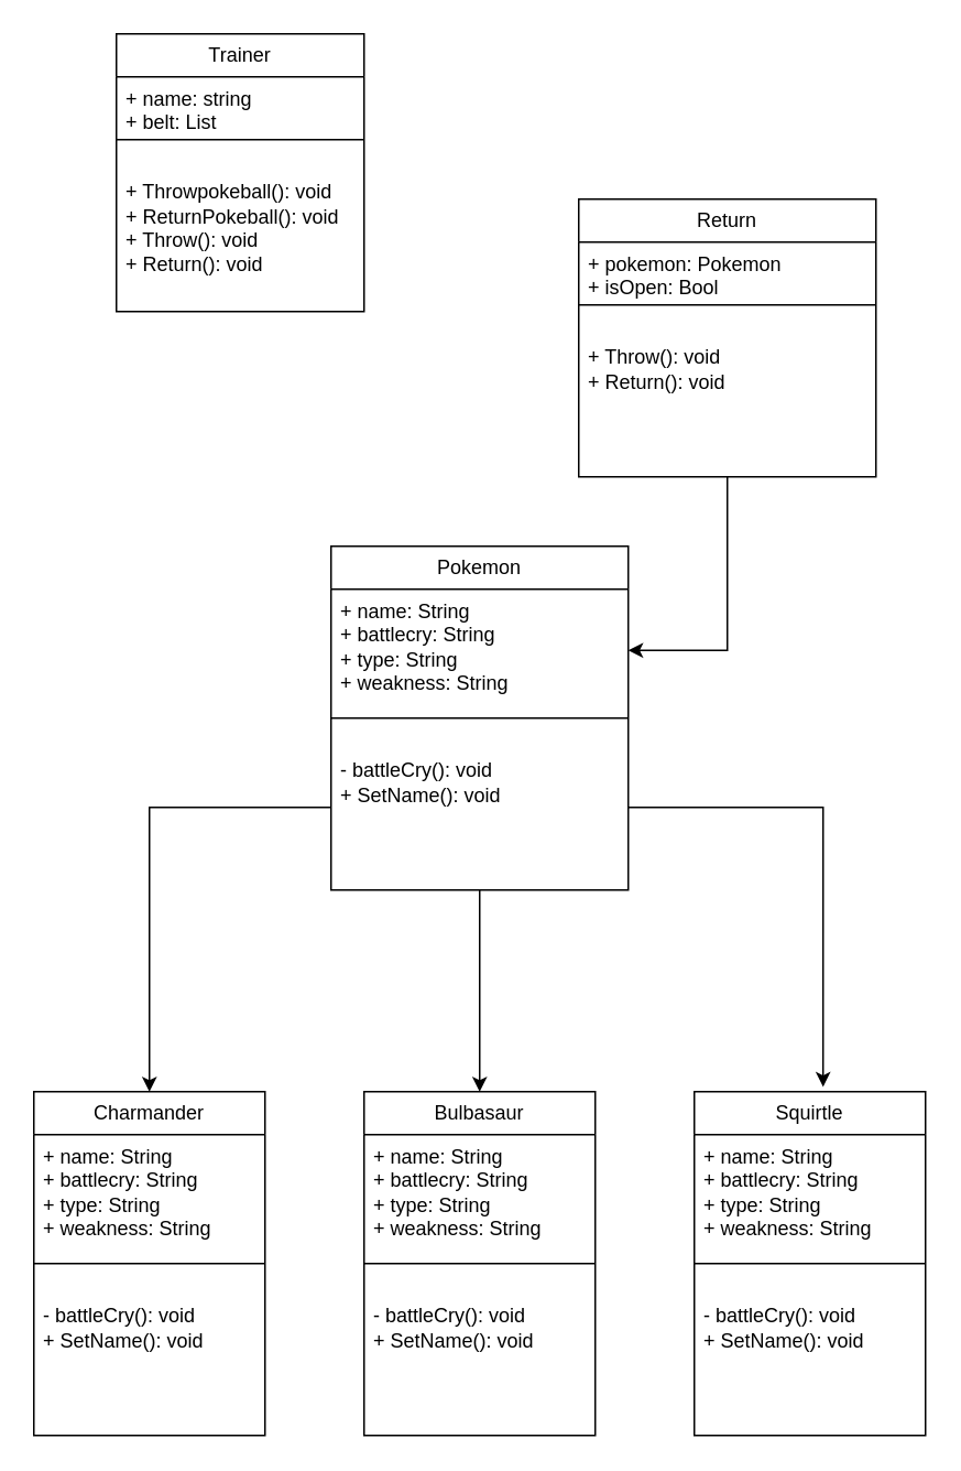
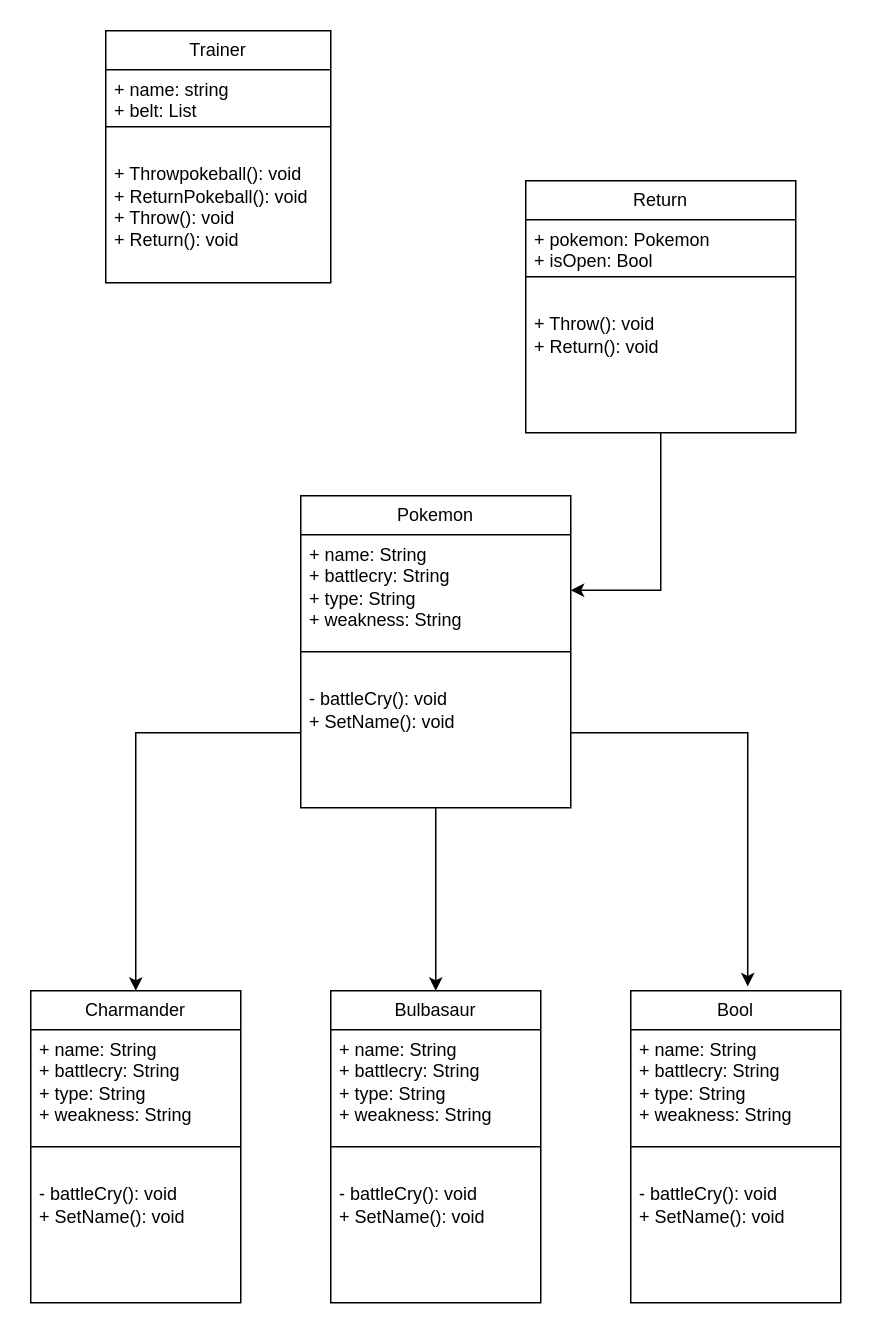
  <mxCell id="0" />
  <mxCell id="1" parent="0" />
  <mxCell id="2" value="Trainer" style="swimlane;fontStyle=0;childLayout=stackLayout;horizontal=1;startSize=26;fillColor=none;horizontalStack=0;resizeParent=1;resizeParentMax=0;resizeLast=0;collapsible=1;marginBottom=0;whiteSpace=wrap;html=1;" vertex="1" parent="1"><mxGeometry x="70" y="20" width="150" height="168" as="geometry" /></mxCell>
  <mxCell id="3" value="+ name: string&lt;div&gt;+ belt: List&lt;/div&gt;" style="text;strokeColor=none;fillColor=none;align=left;verticalAlign=top;spacingLeft=4;spacingRight=4;overflow=hidden;rotatable=0;points=[[0,0.5],[1,0.5]];portConstraint=eastwest;whiteSpace=wrap;html=1;" vertex="1" parent="2"><mxGeometry y="26" width="150" height="34" as="geometry" /></mxCell>
  <mxCell id="4" value="" style="line;strokeWidth=1;fillColor=none;align=left;verticalAlign=middle;spacingTop=-1;spacingLeft=3;spacingRight=3;rotatable=0;labelPosition=right;points=[];portConstraint=eastwest;strokeColor=inherit;" vertex="1" parent="2"><mxGeometry y="60" width="150" height="8" as="geometry" /></mxCell>
  <mxCell id="5" value="&lt;div&gt;&lt;br&gt;&lt;/div&gt;&lt;div&gt;+ Throwpokeball(): void&lt;/div&gt;&lt;div&gt;+ ReturnPokeball(): void&lt;/div&gt;&lt;div&gt;+ Throw(): void&lt;/div&gt;&lt;div&gt;+ Return(): void&lt;/div&gt;" style="text;strokeColor=none;fillColor=none;align=left;verticalAlign=top;spacingLeft=4;spacingRight=4;overflow=hidden;rotatable=0;points=[[0,0.5],[1,0.5]];portConstraint=eastwest;whiteSpace=wrap;html=1;" vertex="1" parent="2"><mxGeometry y="68" width="150" height="100" as="geometry" /></mxCell>
  <mxCell id="6" style="edgeStyle=orthogonalEdgeStyle;rounded=0;orthogonalLoop=1;jettySize=auto;html=1;" edge="1" parent="1" source="7" target="13"><mxGeometry relative="1" as="geometry" /></mxCell>
  <mxCell id="7" value="Return" style="swimlane;fontStyle=0;childLayout=stackLayout;horizontal=1;startSize=26;fillColor=none;horizontalStack=0;resizeParent=1;resizeParentMax=0;resizeLast=0;collapsible=1;marginBottom=0;whiteSpace=wrap;html=1;" vertex="1" parent="1"><mxGeometry x="350" y="120" width="180" height="168" as="geometry" /></mxCell>
  <mxCell id="8" value="+ pokemon: Pokemon&lt;div&gt;+ isOpen: Bool&lt;/div&gt;" style="text;strokeColor=none;fillColor=none;align=left;verticalAlign=top;spacingLeft=4;spacingRight=4;overflow=hidden;rotatable=0;points=[[0,0.5],[1,0.5]];portConstraint=eastwest;whiteSpace=wrap;html=1;" vertex="1" parent="7"><mxGeometry y="26" width="180" height="34" as="geometry" /></mxCell>
  <mxCell id="9" value="" style="line;strokeWidth=1;fillColor=none;align=left;verticalAlign=middle;spacingTop=-1;spacingLeft=3;spacingRight=3;rotatable=0;labelPosition=right;points=[];portConstraint=eastwest;strokeColor=inherit;" vertex="1" parent="7"><mxGeometry y="60" width="180" height="8" as="geometry" /></mxCell>
  <mxCell id="10" value="&lt;div&gt;&lt;br&gt;&lt;/div&gt;&lt;div&gt;&lt;span style=&quot;background-color: transparent; color: light-dark(rgb(0, 0, 0), rgb(255, 255, 255));&quot;&gt;+ Throw(): void&lt;/span&gt;&lt;/div&gt;&lt;div&gt;+ Return(): void&lt;/div&gt;" style="text;strokeColor=none;fillColor=none;align=left;verticalAlign=top;spacingLeft=4;spacingRight=4;overflow=hidden;rotatable=0;points=[[0,0.5],[1,0.5]];portConstraint=eastwest;whiteSpace=wrap;html=1;" vertex="1" parent="7"><mxGeometry y="68" width="180" height="100" as="geometry" /></mxCell>
  <mxCell id="11" style="edgeStyle=orthogonalEdgeStyle;rounded=0;orthogonalLoop=1;jettySize=auto;html=1;entryX=0.5;entryY=0;entryDx=0;entryDy=0;" edge="1" parent="1" source="12" target="20"><mxGeometry relative="1" as="geometry" /></mxCell>
  <mxCell id="12" value="Pokemon" style="swimlane;fontStyle=0;childLayout=stackLayout;horizontal=1;startSize=26;fillColor=none;horizontalStack=0;resizeParent=1;resizeParentMax=0;resizeLast=0;collapsible=1;marginBottom=0;whiteSpace=wrap;html=1;" vertex="1" parent="1"><mxGeometry x="200" y="330" width="180" height="208" as="geometry" /></mxCell>
  <mxCell id="13" value="+ name: String&lt;div&gt;&lt;span style=&quot;background-color: transparent; color: light-dark(rgb(0, 0, 0), rgb(255, 255, 255));&quot;&gt;+ battlecry: String&lt;/span&gt;&lt;/div&gt;&lt;div&gt;&lt;span style=&quot;background-color: transparent; color: light-dark(rgb(0, 0, 0), rgb(255, 255, 255));&quot;&gt;+ type: String&lt;/span&gt;&lt;/div&gt;&lt;div&gt;&lt;span style=&quot;background-color: transparent; color: light-dark(rgb(0, 0, 0), rgb(255, 255, 255));&quot;&gt;+ weakness: String&lt;/span&gt;&lt;/div&gt;" style="text;strokeColor=none;fillColor=none;align=left;verticalAlign=top;spacingLeft=4;spacingRight=4;overflow=hidden;rotatable=0;points=[[0,0.5],[1,0.5]];portConstraint=eastwest;whiteSpace=wrap;html=1;" vertex="1" parent="12"><mxGeometry y="26" width="180" height="74" as="geometry" /></mxCell>
  <mxCell id="14" value="" style="line;strokeWidth=1;fillColor=none;align=left;verticalAlign=middle;spacingTop=-1;spacingLeft=3;spacingRight=3;rotatable=0;labelPosition=right;points=[];portConstraint=eastwest;strokeColor=inherit;" vertex="1" parent="12"><mxGeometry y="100" width="180" height="8" as="geometry" /></mxCell>
  <mxCell id="15" value="&lt;div&gt;&lt;br&gt;&lt;/div&gt;&lt;div&gt;&lt;span style=&quot;background-color: transparent; color: light-dark(rgb(0, 0, 0), rgb(255, 255, 255));&quot;&gt;- battleCry(): void&lt;/span&gt;&lt;/div&gt;&lt;div&gt;+ SetName(): void&lt;/div&gt;" style="text;strokeColor=none;fillColor=none;align=left;verticalAlign=top;spacingLeft=4;spacingRight=4;overflow=hidden;rotatable=0;points=[[0,0.5],[1,0.5]];portConstraint=eastwest;whiteSpace=wrap;html=1;" vertex="1" parent="12"><mxGeometry y="108" width="180" height="100" as="geometry" /></mxCell>
  <mxCell id="16" value="Charmander" style="swimlane;fontStyle=0;childLayout=stackLayout;horizontal=1;startSize=26;fillColor=none;horizontalStack=0;resizeParent=1;resizeParentMax=0;resizeLast=0;collapsible=1;marginBottom=0;whiteSpace=wrap;html=1;" vertex="1" parent="1"><mxGeometry x="20" y="660" width="140" height="208" as="geometry" /></mxCell>
  <mxCell id="17" value="+ name: String&lt;div&gt;&lt;span style=&quot;background-color: transparent; color: light-dark(rgb(0, 0, 0), rgb(255, 255, 255));&quot;&gt;+ battlecry: String&lt;/span&gt;&lt;/div&gt;&lt;div&gt;&lt;span style=&quot;background-color: transparent; color: light-dark(rgb(0, 0, 0), rgb(255, 255, 255));&quot;&gt;+ type: String&lt;/span&gt;&lt;/div&gt;&lt;div&gt;&lt;span style=&quot;background-color: transparent; color: light-dark(rgb(0, 0, 0), rgb(255, 255, 255));&quot;&gt;+ weakness: String&lt;/span&gt;&lt;/div&gt;" style="text;strokeColor=none;fillColor=none;align=left;verticalAlign=top;spacingLeft=4;spacingRight=4;overflow=hidden;rotatable=0;points=[[0,0.5],[1,0.5]];portConstraint=eastwest;whiteSpace=wrap;html=1;" vertex="1" parent="16"><mxGeometry y="26" width="140" height="74" as="geometry" /></mxCell>
  <mxCell id="18" value="" style="line;strokeWidth=1;fillColor=none;align=left;verticalAlign=middle;spacingTop=-1;spacingLeft=3;spacingRight=3;rotatable=0;labelPosition=right;points=[];portConstraint=eastwest;strokeColor=inherit;" vertex="1" parent="16"><mxGeometry y="100" width="140" height="8" as="geometry" /></mxCell>
  <mxCell id="19" value="&lt;div&gt;&lt;br&gt;&lt;/div&gt;&lt;div&gt;&lt;span style=&quot;background-color: transparent; color: light-dark(rgb(0, 0, 0), rgb(255, 255, 255));&quot;&gt;- battleCry(): void&lt;/span&gt;&lt;/div&gt;&lt;div&gt;+ SetName(): void&lt;/div&gt;" style="text;strokeColor=none;fillColor=none;align=left;verticalAlign=top;spacingLeft=4;spacingRight=4;overflow=hidden;rotatable=0;points=[[0,0.5],[1,0.5]];portConstraint=eastwest;whiteSpace=wrap;html=1;" vertex="1" parent="16"><mxGeometry y="108" width="140" height="100" as="geometry" /></mxCell>
  <mxCell id="20" value="Bulbasaur" style="swimlane;fontStyle=0;childLayout=stackLayout;horizontal=1;startSize=26;fillColor=none;horizontalStack=0;resizeParent=1;resizeParentMax=0;resizeLast=0;collapsible=1;marginBottom=0;whiteSpace=wrap;html=1;" vertex="1" parent="1"><mxGeometry x="220" y="660" width="140" height="208" as="geometry" /></mxCell>
  <mxCell id="21" value="+ name: String&lt;div&gt;&lt;span style=&quot;background-color: transparent; color: light-dark(rgb(0, 0, 0), rgb(255, 255, 255));&quot;&gt;+ battlecry: String&lt;/span&gt;&lt;/div&gt;&lt;div&gt;&lt;span style=&quot;background-color: transparent; color: light-dark(rgb(0, 0, 0), rgb(255, 255, 255));&quot;&gt;+ type: String&lt;/span&gt;&lt;/div&gt;&lt;div&gt;&lt;span style=&quot;background-color: transparent; color: light-dark(rgb(0, 0, 0), rgb(255, 255, 255));&quot;&gt;+ weakness: String&lt;/span&gt;&lt;/div&gt;" style="text;strokeColor=none;fillColor=none;align=left;verticalAlign=top;spacingLeft=4;spacingRight=4;overflow=hidden;rotatable=0;points=[[0,0.5],[1,0.5]];portConstraint=eastwest;whiteSpace=wrap;html=1;" vertex="1" parent="20"><mxGeometry y="26" width="140" height="74" as="geometry" /></mxCell>
  <mxCell id="22" value="" style="line;strokeWidth=1;fillColor=none;align=left;verticalAlign=middle;spacingTop=-1;spacingLeft=3;spacingRight=3;rotatable=0;labelPosition=right;points=[];portConstraint=eastwest;strokeColor=inherit;" vertex="1" parent="20"><mxGeometry y="100" width="140" height="8" as="geometry" /></mxCell>
  <mxCell id="23" value="&lt;div&gt;&lt;br&gt;&lt;/div&gt;&lt;div&gt;&lt;span style=&quot;background-color: transparent; color: light-dark(rgb(0, 0, 0), rgb(255, 255, 255));&quot;&gt;- battleCry(): void&lt;/span&gt;&lt;/div&gt;&lt;div&gt;+ SetName(): void&lt;/div&gt;" style="text;strokeColor=none;fillColor=none;align=left;verticalAlign=top;spacingLeft=4;spacingRight=4;overflow=hidden;rotatable=0;points=[[0,0.5],[1,0.5]];portConstraint=eastwest;whiteSpace=wrap;html=1;" vertex="1" parent="20"><mxGeometry y="108" width="140" height="100" as="geometry" /></mxCell>
- <mxCell id="24" value="Squirtle" style="swimlane;fontStyle=0;childLayout=stackLayout;horizontal=1;startSize=26;fillColor=none;horizontalStack=0;resizeParent=1;resizeParentMax=0;resizeLast=0;collapsible=1;marginBottom=0;whiteSpace=wrap;html=1;" vertex="1" parent="1"><mxGeometry x="420" y="660" width="140" height="208" as="geometry" /></mxCell>
+ <mxCell id="24" value="Bool" style="swimlane;fontStyle=0;childLayout=stackLayout;horizontal=1;startSize=26;fillColor=none;horizontalStack=0;resizeParent=1;resizeParentMax=0;resizeLast=0;collapsible=1;marginBottom=0;whiteSpace=wrap;html=1;" vertex="1" parent="1"><mxGeometry x="420" y="660" width="140" height="208" as="geometry" /></mxCell>
  <mxCell id="25" value="+ name: String&lt;div&gt;&lt;span style=&quot;background-color: transparent; color: light-dark(rgb(0, 0, 0), rgb(255, 255, 255));&quot;&gt;+ battlecry: String&lt;/span&gt;&lt;/div&gt;&lt;div&gt;&lt;span style=&quot;background-color: transparent; color: light-dark(rgb(0, 0, 0), rgb(255, 255, 255));&quot;&gt;+ type: String&lt;/span&gt;&lt;/div&gt;&lt;div&gt;&lt;span style=&quot;background-color: transparent; color: light-dark(rgb(0, 0, 0), rgb(255, 255, 255));&quot;&gt;+ weakness: String&lt;/span&gt;&lt;/div&gt;" style="text;strokeColor=none;fillColor=none;align=left;verticalAlign=top;spacingLeft=4;spacingRight=4;overflow=hidden;rotatable=0;points=[[0,0.5],[1,0.5]];portConstraint=eastwest;whiteSpace=wrap;html=1;" vertex="1" parent="24"><mxGeometry y="26" width="140" height="74" as="geometry" /></mxCell>
  <mxCell id="26" value="" style="line;strokeWidth=1;fillColor=none;align=left;verticalAlign=middle;spacingTop=-1;spacingLeft=3;spacingRight=3;rotatable=0;labelPosition=right;points=[];portConstraint=eastwest;strokeColor=inherit;" vertex="1" parent="24"><mxGeometry y="100" width="140" height="8" as="geometry" /></mxCell>
  <mxCell id="27" value="&lt;div&gt;&lt;br&gt;&lt;/div&gt;&lt;div&gt;&lt;span style=&quot;background-color: transparent; color: light-dark(rgb(0, 0, 0), rgb(255, 255, 255));&quot;&gt;- battleCry(): void&lt;/span&gt;&lt;/div&gt;&lt;div&gt;+ SetName(): void&lt;/div&gt;" style="text;strokeColor=none;fillColor=none;align=left;verticalAlign=top;spacingLeft=4;spacingRight=4;overflow=hidden;rotatable=0;points=[[0,0.5],[1,0.5]];portConstraint=eastwest;whiteSpace=wrap;html=1;" vertex="1" parent="24"><mxGeometry y="108" width="140" height="100" as="geometry" /></mxCell>
  <mxCell id="28" style="edgeStyle=orthogonalEdgeStyle;rounded=0;orthogonalLoop=1;jettySize=auto;html=1;entryX=0.5;entryY=0;entryDx=0;entryDy=0;" edge="1" parent="1" source="15" target="16"><mxGeometry relative="1" as="geometry" /></mxCell>
  <mxCell id="29" style="edgeStyle=orthogonalEdgeStyle;rounded=0;orthogonalLoop=1;jettySize=auto;html=1;exitX=1;exitY=0.5;exitDx=0;exitDy=0;entryX=0.557;entryY=-0.014;entryDx=0;entryDy=0;entryPerimeter=0;" edge="1" parent="1" source="15" target="24"><mxGeometry relative="1" as="geometry" /></mxCell>
